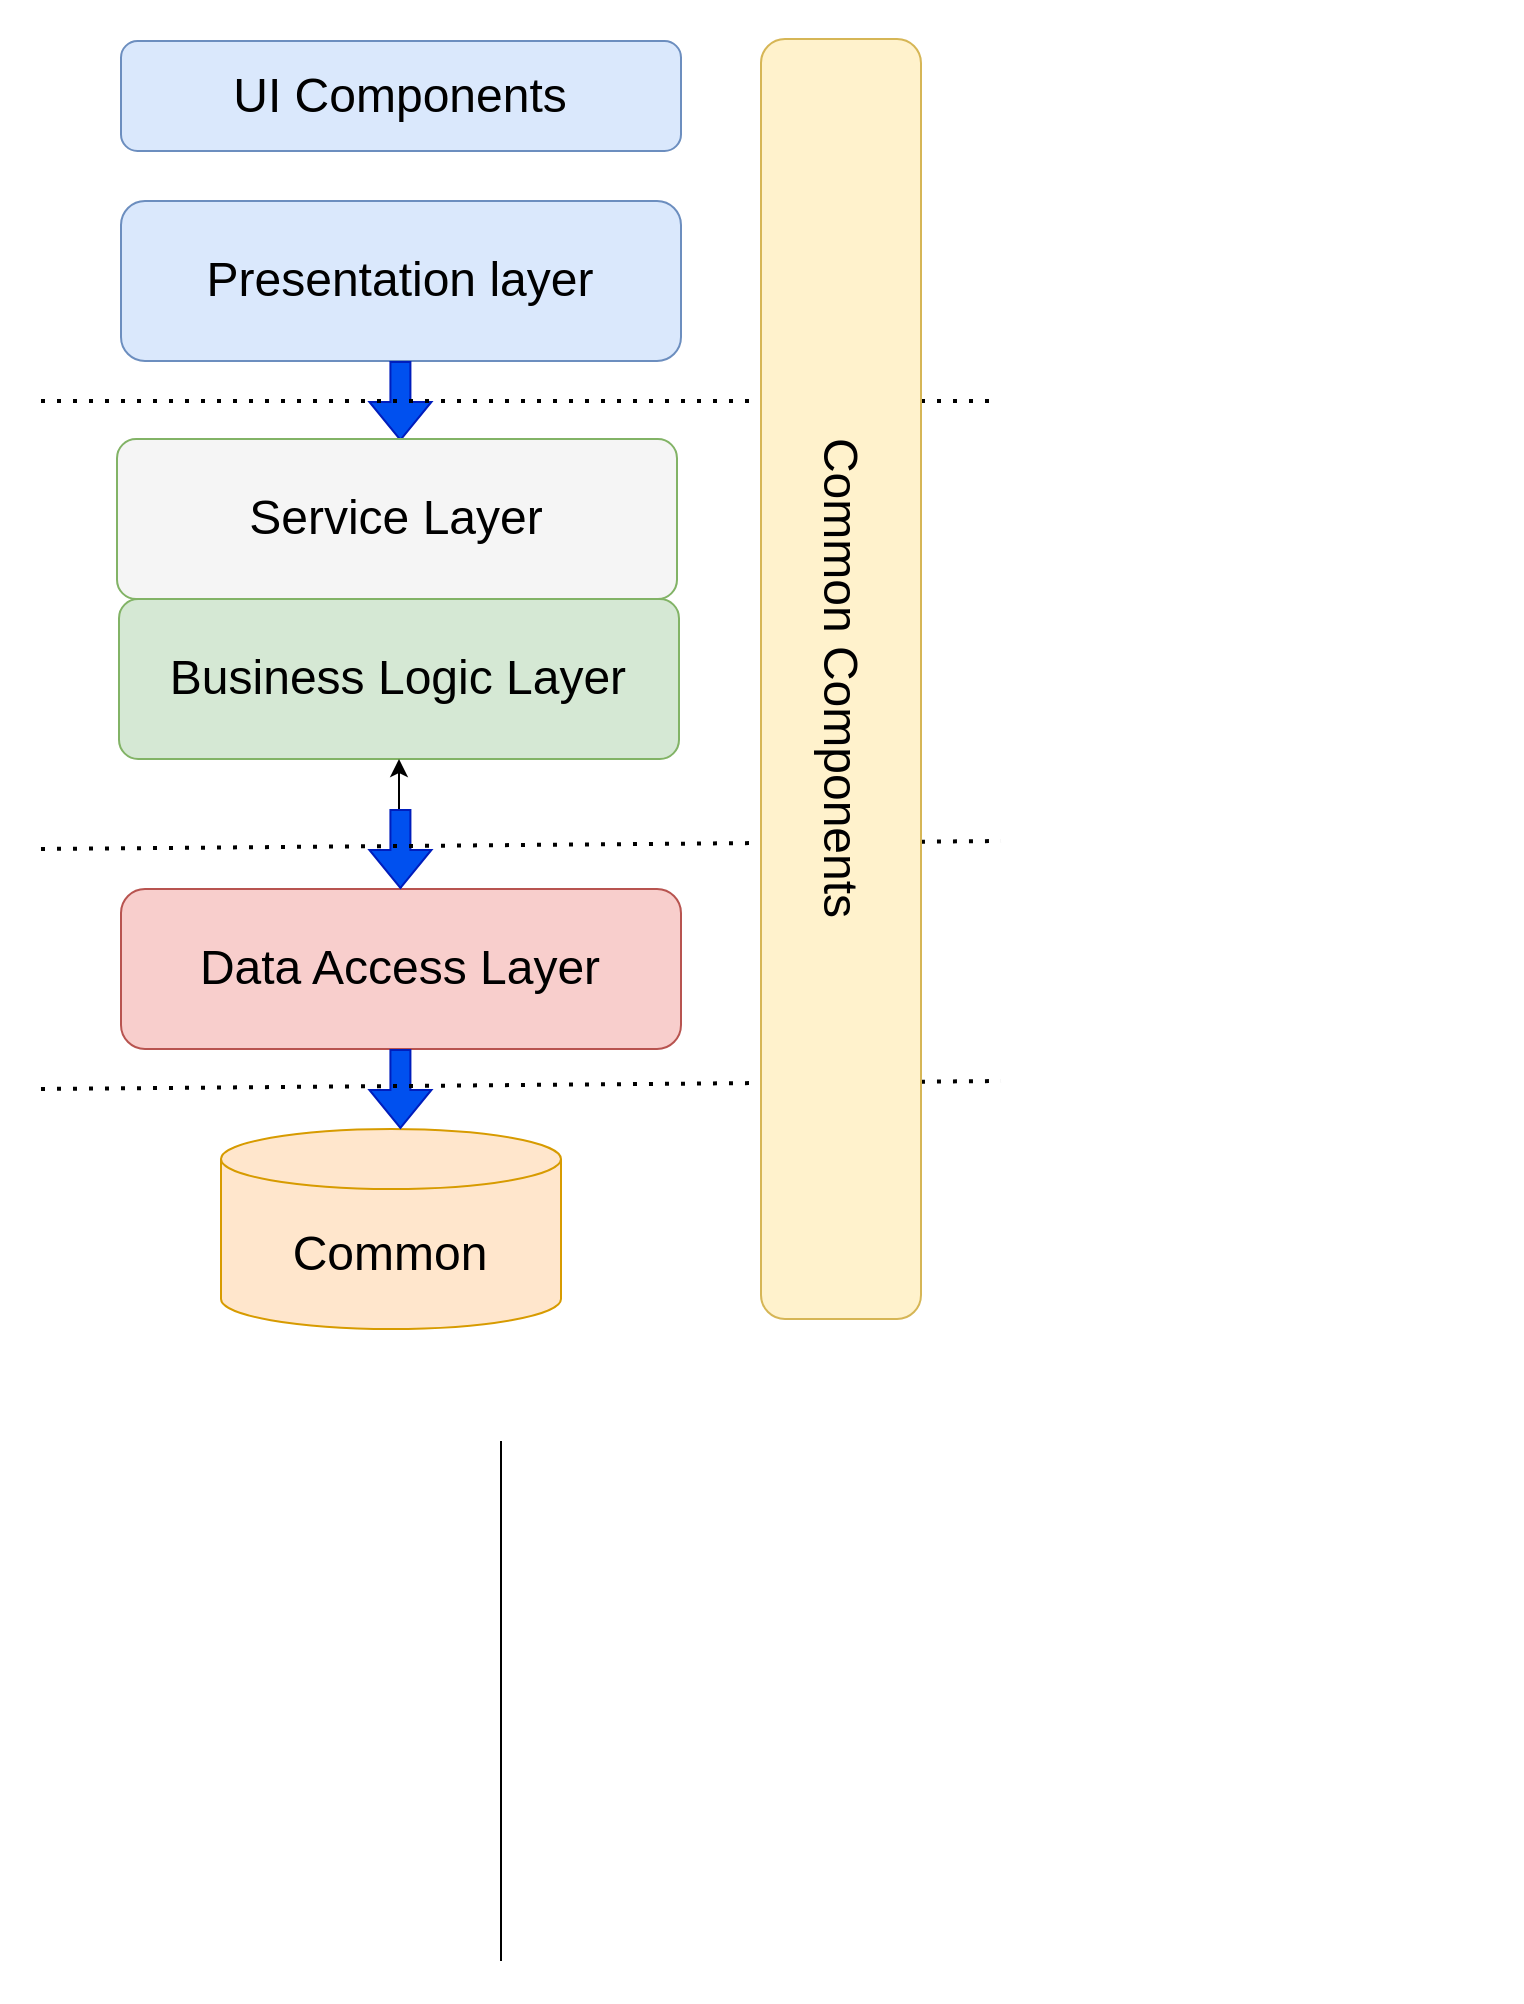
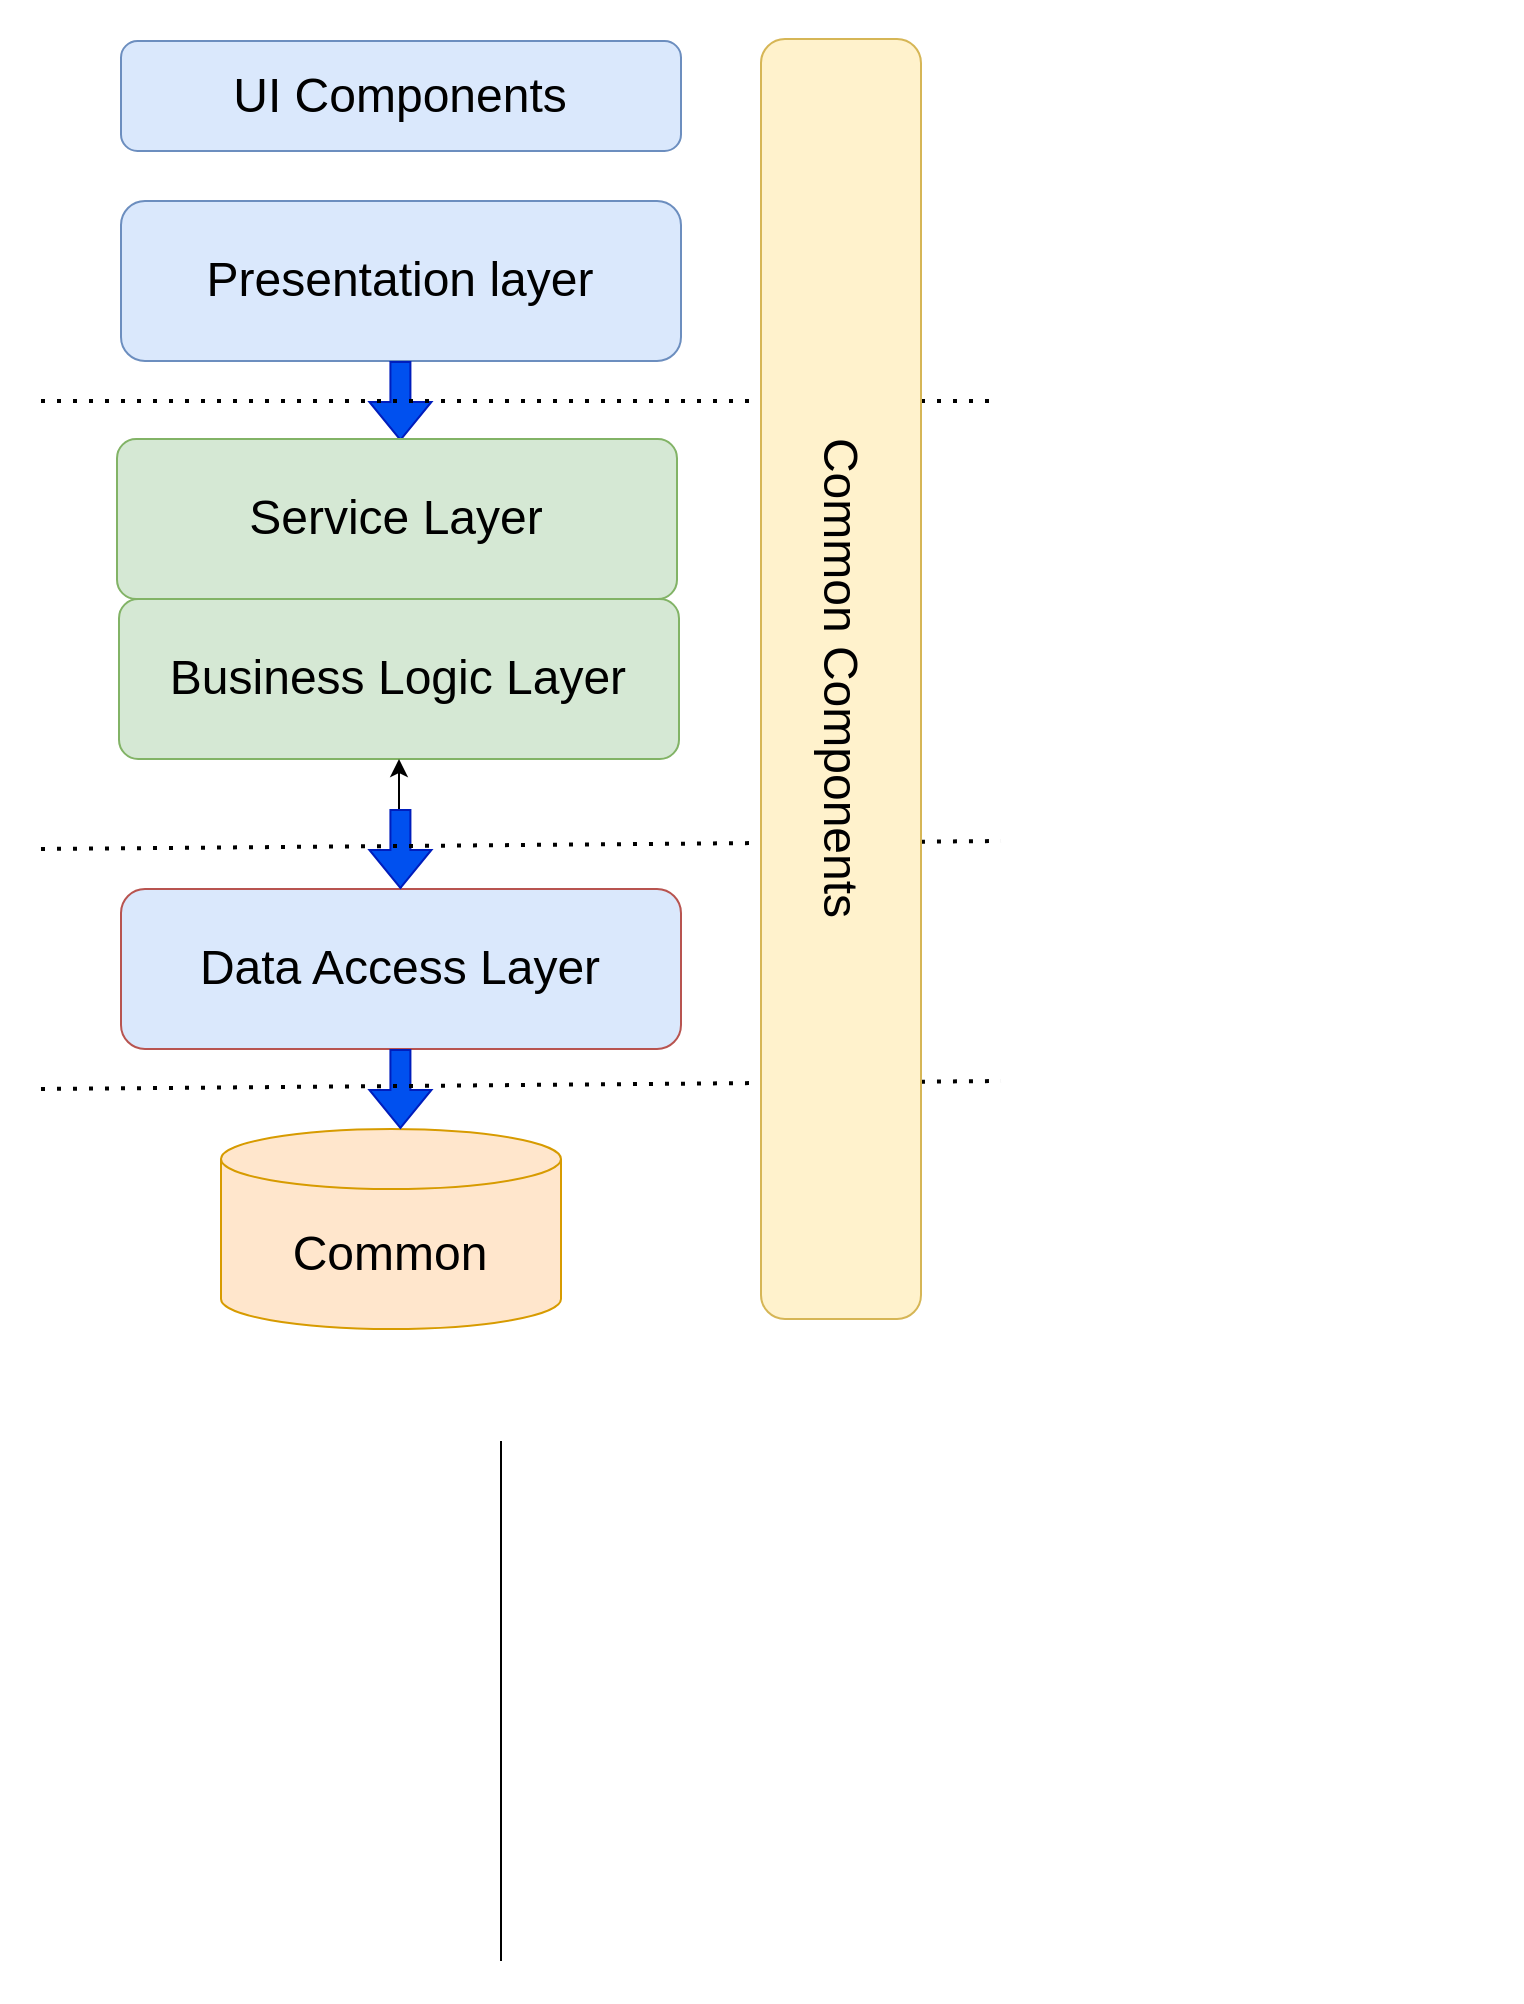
  <mxCell id="0" />
  <mxCell id="1" parent="0" />
  <mxCell id="2" value="&lt;font style=&quot;font-size: 24px;&quot;&gt;Presentation layer&lt;/font&gt;" style="rounded=1;whiteSpace=wrap;html=1;fillColor=#dae8fc;strokeColor=#6c8ebf;" parent="1" vertex="1"><mxGeometry x="60" y="100" width="280" height="80" as="geometry" /></mxCell>
  <mxCell id="3" value="" style="edgeStyle=orthogonalEdgeStyle;rounded=0;orthogonalLoop=1;jettySize=auto;html=1;" parent="1" source="4" target="2" edge="1"><mxGeometry relative="1" as="geometry" /></mxCell>
  <mxCell id="4" value="&lt;font style=&quot;font-size: 24px;&quot;&gt;Business Logic Layer&lt;/font&gt;" style="rounded=1;whiteSpace=wrap;html=1;fillColor=#d5e8d4;strokeColor=#82b366;arcSize=12;" parent="1" vertex="1"><mxGeometry x="59" y="299" width="280" height="80" as="geometry" /></mxCell>
  <mxCell id="5" value="" style="edgeStyle=orthogonalEdgeStyle;rounded=0;orthogonalLoop=1;jettySize=auto;html=1;" parent="1" source="6" target="4" edge="1"><mxGeometry relative="1" as="geometry" /></mxCell>
- <mxCell id="6" value="&lt;font style=&quot;font-size: 24px;&quot;&gt;Data Access Layer&lt;/font&gt;" style="rounded=1;whiteSpace=wrap;html=1;fillColor=#f8cecc;strokeColor=#b85450;" parent="1" vertex="1"><mxGeometry x="60" y="444" width="280" height="80" as="geometry" /></mxCell>
+ <mxCell id="6" value="&lt;font style=&quot;font-size: 24px;&quot;&gt;Data Access Layer&lt;/font&gt;" style="rounded=1;whiteSpace=wrap;html=1;fillColor=#dae8fc;strokeColor=#b85450;" parent="1" vertex="1"><mxGeometry x="60" y="444" width="280" height="80" as="geometry" /></mxCell>
  <mxCell id="7" value="" style="shape=flexArrow;endArrow=classic;html=1;rounded=0;fillColor=#0050ef;strokeColor=#001DBC;" parent="1" edge="1"><mxGeometry width="50" height="50" relative="1" as="geometry"><mxPoint x="199.71" y="180" as="sourcePoint" /><mxPoint x="199.71" y="220" as="targetPoint" /></mxGeometry></mxCell>
  <mxCell id="8" value="" style="shape=flexArrow;endArrow=classic;html=1;rounded=0;fillColor=#0050ef;strokeColor=#001DBC;" parent="1" edge="1"><mxGeometry width="50" height="50" relative="1" as="geometry"><mxPoint x="199.71" y="404" as="sourcePoint" /><mxPoint x="199.71" y="444" as="targetPoint" /></mxGeometry></mxCell>
  <mxCell id="9" value="&lt;font style=&quot;font-size: 24px;&quot;&gt;Common&lt;/font&gt;" style="shape=cylinder3;whiteSpace=wrap;html=1;boundedLbl=1;backgroundOutline=1;size=15;fillColor=#ffe6cc;strokeColor=#d79b00;" parent="1" vertex="1"><mxGeometry x="110" y="564" width="170" height="100" as="geometry" /></mxCell>
  <mxCell id="10" value="" style="shape=flexArrow;endArrow=classic;html=1;rounded=0;fillColor=#0050ef;strokeColor=#001DBC;" parent="1" edge="1"><mxGeometry width="50" height="50" relative="1" as="geometry"><mxPoint x="199.71" y="524" as="sourcePoint" /><mxPoint x="199.71" y="564" as="targetPoint" /></mxGeometry></mxCell>
  <mxCell id="11" value="" style="endArrow=none;dashed=1;html=1;dashPattern=1 3;strokeWidth=2;rounded=0;" parent="1" edge="1"><mxGeometry width="50" height="50" relative="1" as="geometry"><mxPoint x="20" y="544" as="sourcePoint" /><mxPoint x="500" y="540" as="targetPoint" /></mxGeometry></mxCell>
  <mxCell id="12" value="" style="endArrow=none;dashed=1;html=1;dashPattern=1 3;strokeWidth=2;rounded=0;" parent="1" edge="1"><mxGeometry width="50" height="50" relative="1" as="geometry"><mxPoint x="20" y="424" as="sourcePoint" /><mxPoint x="500" y="420" as="targetPoint" /></mxGeometry></mxCell>
  <mxCell id="13" value="" style="endArrow=none;dashed=1;html=1;dashPattern=1 3;strokeWidth=2;rounded=0;" parent="1" edge="1"><mxGeometry width="50" height="50" relative="1" as="geometry"><mxPoint x="20" y="200" as="sourcePoint" /><mxPoint x="500" y="200" as="targetPoint" /></mxGeometry></mxCell>
  <mxCell id="14" value="&lt;span style=&quot;font-size: 24px;&quot;&gt;UI Components&lt;/span&gt;" style="rounded=1;whiteSpace=wrap;html=1;fillColor=#dae8fc;strokeColor=#6c8ebf;" vertex="1" parent="1"><mxGeometry x="60" y="20" width="280" height="55" as="geometry" /></mxCell>
- <mxCell id="15" value="&lt;font style=&quot;font-size: 24px;&quot;&gt;Service Layer&lt;/font&gt;" style="rounded=1;whiteSpace=wrap;html=1;fillColor=#f5f5f5;strokeColor=#82b366;arcSize=12;" vertex="1" parent="1"><mxGeometry x="58" y="219" width="280" height="80" as="geometry" /></mxCell>
+ <mxCell id="15" value="&lt;font style=&quot;font-size: 24px;&quot;&gt;Service Layer&lt;/font&gt;" style="rounded=1;whiteSpace=wrap;html=1;fillColor=#d5e8d4;strokeColor=#82b366;arcSize=12;" vertex="1" parent="1"><mxGeometry x="58" y="219" width="280" height="80" as="geometry" /></mxCell>
  <mxCell id="16" value="&lt;font style=&quot;font-size: 24px;&quot;&gt;Common Components&lt;/font&gt;" style="rounded=1;whiteSpace=wrap;html=1;rotation=90;fillColor=#fff2cc;strokeColor=#d6b656;" vertex="1" parent="1"><mxGeometry x="100" y="299" width="640" height="80" as="geometry" /></mxCell>
  <mxCell id="17" value="" style="endArrow=none;html=1;rounded=0;" edge="1" parent="1"><mxGeometry width="50" height="50" relative="1" as="geometry"><mxPoint x="250" y="980" as="sourcePoint" /><mxPoint x="250" y="720" as="targetPoint" /></mxGeometry></mxCell>
